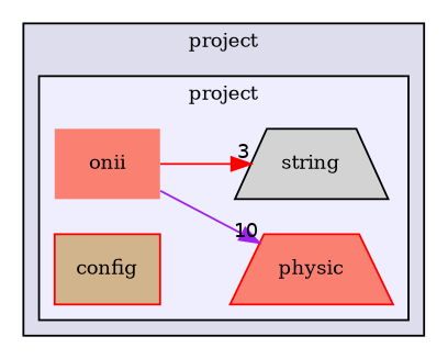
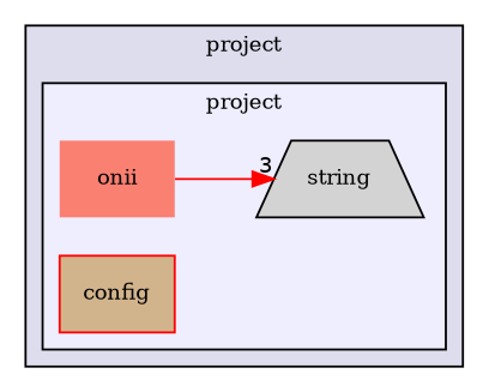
  digraph {
    compound=true
    fontname="DejaVu Serif"
    rankdir=LR
    node [color=red fillcolor=salmon fontname="DejaVu Serif" fontsize=10 shape=trapezium style=filled]
    edge [fontname="DejaVu Serif" labeldistance=1.5 labelfontname=Helvetica labelfontsize=10]
    n1 [label=onii shape=plaintext]
    n2 [fillcolor=tan label=config shape=box]
-   n3 [label=physic]
    n4 [color=black fillcolor=lightgrey label=string]
    subgraph cluster_1 {
      bgcolor="#ddddee"
      fontsize=10
      label=project
      pencolor=black
      subgraph cluster_2 {
        bgcolor="#eeeeff"
        fontsize=10
        label=project
        pencolor=black
        n1
        n2
-       n3
        n4
      }
    }
-   n1 -> n3 [color=purple headlabel=10]
    n1 -> n4 [color=red headlabel=3]
  }
